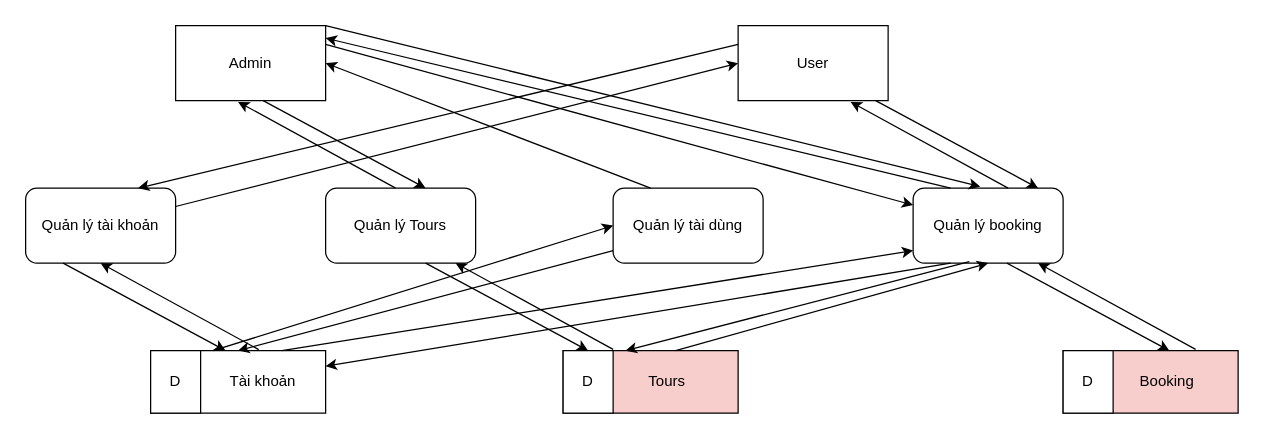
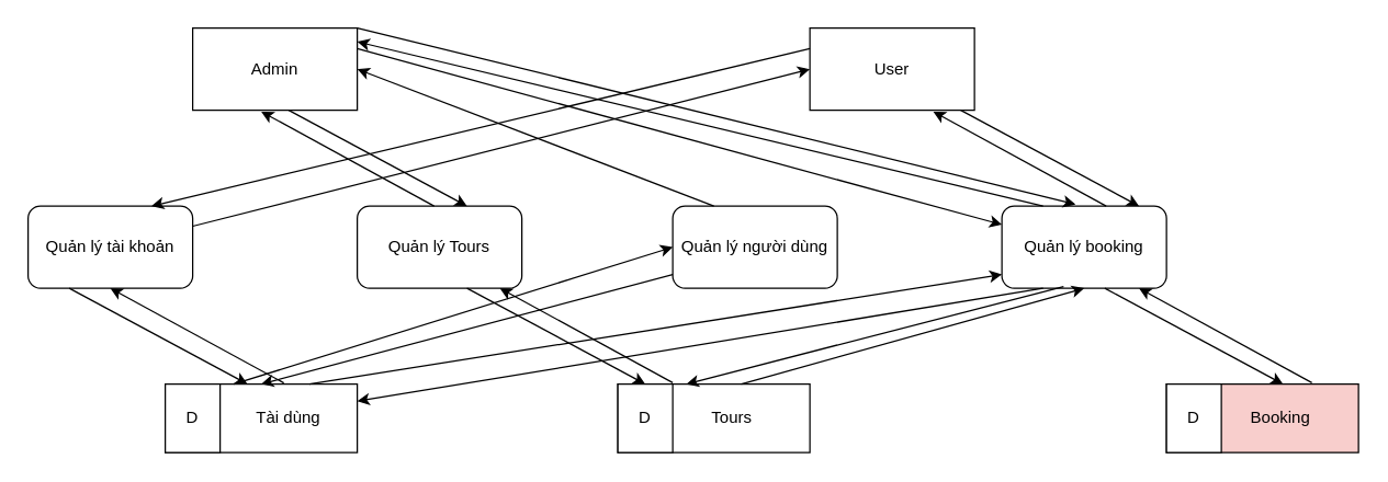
  <mxCell id="0" />
  <mxCell id="1" parent="0" />
  <mxCell id="2" value="Admin" style="rounded=0;whiteSpace=wrap;html=1;" vertex="1" parent="1"><mxGeometry x="140" y="20" width="120" height="60" as="geometry" /></mxCell>
  <mxCell id="3" value="User" style="rounded=0;whiteSpace=wrap;html=1;" vertex="1" parent="1"><mxGeometry x="590" y="20" width="120" height="60" as="geometry" /></mxCell>
  <mxCell id="4" value="Quản lý tài khoản" style="rounded=1;whiteSpace=wrap;html=1;" vertex="1" parent="1"><mxGeometry x="20" y="150" width="120" height="60" as="geometry" /></mxCell>
  <mxCell id="5" value="Quản lý Tours" style="rounded=1;whiteSpace=wrap;html=1;" vertex="1" parent="1"><mxGeometry x="260" y="150" width="120" height="60" as="geometry" /></mxCell>
- <mxCell id="6" value="Quản lý tài dùng" style="rounded=1;whiteSpace=wrap;html=1;" vertex="1" parent="1"><mxGeometry x="490" y="150" width="120" height="60" as="geometry" /></mxCell>
+ <mxCell id="6" value="Quản lý người dùng" style="rounded=1;whiteSpace=wrap;html=1;" vertex="1" parent="1"><mxGeometry x="490" y="150" width="120" height="60" as="geometry" /></mxCell>
  <mxCell id="7" value="Quản lý booking" style="rounded=1;whiteSpace=wrap;html=1;" vertex="1" parent="1"><mxGeometry x="730" y="150" width="120" height="60" as="geometry" /></mxCell>
  <mxCell id="8" value="" style="rounded=0;whiteSpace=wrap;html=1;" vertex="1" parent="1"><mxGeometry x="120" y="280" width="140" height="50" as="geometry" /></mxCell>
  <mxCell id="9" value="" style="rounded=0;whiteSpace=wrap;html=1;" vertex="1" parent="1"><mxGeometry x="120" y="280" width="40" height="50" as="geometry" /></mxCell>
  <mxCell id="10" value="D" style="text;html=1;align=center;verticalAlign=middle;whiteSpace=wrap;rounded=0;" vertex="1" parent="1"><mxGeometry x="110" y="290" width="60" height="30" as="geometry" /></mxCell>
- <mxCell id="11" value="&lt;span style=&quot;white-space: pre;&quot;&gt;&#09;&lt;/span&gt;Tours" style="rounded=0;whiteSpace=wrap;html=1;align=center;fillColor=#f8cecc;" vertex="1" parent="1"><mxGeometry x="450" y="280" width="140" height="50" as="geometry" /></mxCell>
+ <mxCell id="11" value="&lt;span style=&quot;white-space: pre;&quot;&gt;&#09;&lt;/span&gt;Tours" style="rounded=0;whiteSpace=wrap;html=1;align=center;" vertex="1" parent="1"><mxGeometry x="450" y="280" width="140" height="50" as="geometry" /></mxCell>
  <mxCell id="12" value="" style="rounded=0;whiteSpace=wrap;html=1;" vertex="1" parent="1"><mxGeometry x="450" y="280" width="40" height="50" as="geometry" /></mxCell>
  <mxCell id="13" value="D" style="text;html=1;align=center;verticalAlign=middle;whiteSpace=wrap;rounded=0;" vertex="1" parent="1"><mxGeometry x="440" y="290" width="60" height="30" as="geometry" /></mxCell>
- <mxCell id="14" value="Tài khoản" style="text;html=1;align=center;verticalAlign=middle;whiteSpace=wrap;rounded=0;" vertex="1" parent="1"><mxGeometry x="180" y="290" width="60" height="30" as="geometry" /></mxCell>
+ <mxCell id="14" value="Tài dùng" style="text;html=1;align=center;verticalAlign=middle;whiteSpace=wrap;rounded=0;" vertex="1" parent="1"><mxGeometry x="180" y="290" width="60" height="30" as="geometry" /></mxCell>
  <mxCell id="15" value="" style="endArrow=classic;html=1;rounded=0;exitX=0.689;exitY=-0.016;exitDx=0;exitDy=0;exitPerimeter=0;" edge="1" parent="1"><mxGeometry width="50" height="50" relative="1" as="geometry"><mxPoint x="206.46" y="279.2" as="sourcePoint" /><mxPoint x="80" y="210" as="targetPoint" /></mxGeometry></mxCell>
  <mxCell id="16" value="" style="endArrow=classic;html=1;rounded=0;exitX=0.25;exitY=1;exitDx=0;exitDy=0;" edge="1" parent="1" source="4"><mxGeometry width="50" height="50" relative="1" as="geometry"><mxPoint x="70" y="220" as="sourcePoint" /><mxPoint x="180" y="280" as="targetPoint" /></mxGeometry></mxCell>
  <mxCell id="17" value="" style="endArrow=classic;html=1;rounded=0;exitX=0.689;exitY=-0.016;exitDx=0;exitDy=0;exitPerimeter=0;" edge="1" parent="1"><mxGeometry width="50" height="50" relative="1" as="geometry"><mxPoint x="490" y="279" as="sourcePoint" /><mxPoint x="364" y="210" as="targetPoint" /></mxGeometry></mxCell>
  <mxCell id="18" value="" style="endArrow=classic;html=1;rounded=0;exitX=0.25;exitY=1;exitDx=0;exitDy=0;" edge="1" parent="1"><mxGeometry width="50" height="50" relative="1" as="geometry"><mxPoint x="340" y="210" as="sourcePoint" /><mxPoint x="470" y="280" as="targetPoint" /></mxGeometry></mxCell>
  <mxCell id="19" value="" style="endArrow=classic;html=1;rounded=0;exitX=0.25;exitY=1;exitDx=0;exitDy=0;" edge="1" parent="1"><mxGeometry width="50" height="50" relative="1" as="geometry"><mxPoint x="210" y="80" as="sourcePoint" /><mxPoint x="340" y="150" as="targetPoint" /></mxGeometry></mxCell>
  <mxCell id="20" value="" style="endArrow=classic;html=1;rounded=0;exitX=0.689;exitY=-0.016;exitDx=0;exitDy=0;exitPerimeter=0;" edge="1" parent="1"><mxGeometry width="50" height="50" relative="1" as="geometry"><mxPoint x="316" y="150" as="sourcePoint" /><mxPoint x="190" y="81" as="targetPoint" /></mxGeometry></mxCell>
  <mxCell id="21" value="" style="endArrow=classic;html=1;rounded=0;exitX=1;exitY=0.25;exitDx=0;exitDy=0;" edge="1" parent="1" source="2" target="7"><mxGeometry width="50" height="50" relative="1" as="geometry"><mxPoint x="430" y="90" as="sourcePoint" /><mxPoint x="560" y="160" as="targetPoint" /></mxGeometry></mxCell>
  <mxCell id="22" value="" style="endArrow=classic;html=1;rounded=0;exitX=0.25;exitY=0;exitDx=0;exitDy=0;" edge="1" parent="1" source="6"><mxGeometry width="50" height="50" relative="1" as="geometry"><mxPoint x="386" y="119" as="sourcePoint" /><mxPoint x="260" y="50" as="targetPoint" /></mxGeometry></mxCell>
  <mxCell id="23" value="" style="endArrow=classic;html=1;rounded=0;entryX=0;entryY=0.5;entryDx=0;entryDy=0;" edge="1" parent="1" source="4"><mxGeometry width="50" height="50" relative="1" as="geometry"><mxPoint x="280" y="-20" as="sourcePoint" /><mxPoint x="590" y="50" as="targetPoint" /></mxGeometry></mxCell>
  <mxCell id="24" value="" style="endArrow=classic;html=1;rounded=0;exitX=0;exitY=0.25;exitDx=0;exitDy=0;entryX=0.75;entryY=0;entryDx=0;entryDy=0;" edge="1" parent="1" target="4"><mxGeometry width="50" height="50" relative="1" as="geometry"><mxPoint x="590" y="35" as="sourcePoint" /><mxPoint x="489.56" y="149.58" as="targetPoint" /><Array as="points" /></mxGeometry></mxCell>
  <mxCell id="25" value="&lt;span style=&quot;white-space: pre;&quot;&gt;&#09;&lt;/span&gt;Booking" style="rounded=0;whiteSpace=wrap;html=1;align=center;fillColor=#f8cecc;" vertex="1" parent="1"><mxGeometry x="850" y="280" width="140" height="50" as="geometry" /></mxCell>
  <mxCell id="26" value="" style="rounded=0;whiteSpace=wrap;html=1;" vertex="1" parent="1"><mxGeometry x="850" y="280" width="40" height="50" as="geometry" /></mxCell>
  <mxCell id="27" value="D" style="text;html=1;align=center;verticalAlign=middle;whiteSpace=wrap;rounded=0;" vertex="1" parent="1"><mxGeometry x="840" y="290" width="60" height="30" as="geometry" /></mxCell>
  <mxCell id="28" value="" style="endArrow=classic;html=1;rounded=0;exitX=1;exitY=0.25;exitDx=0;exitDy=0;entryX=0.447;entryY=-0.02;entryDx=0;entryDy=0;entryPerimeter=0;" edge="1" parent="1" target="7"><mxGeometry width="50" height="50" relative="1" as="geometry"><mxPoint x="260" y="20" as="sourcePoint" /><mxPoint x="550" y="135" as="targetPoint" /></mxGeometry></mxCell>
  <mxCell id="29" value="" style="endArrow=classic;html=1;rounded=0;exitX=0.25;exitY=0;exitDx=0;exitDy=0;" edge="1" parent="1" source="7"><mxGeometry width="50" height="50" relative="1" as="geometry"><mxPoint x="520" y="130" as="sourcePoint" /><mxPoint x="260" y="30" as="targetPoint" /></mxGeometry></mxCell>
  <mxCell id="30" value="" style="endArrow=classic;html=1;rounded=0;exitX=0.25;exitY=1;exitDx=0;exitDy=0;" edge="1" parent="1"><mxGeometry width="50" height="50" relative="1" as="geometry"><mxPoint x="700" y="80" as="sourcePoint" /><mxPoint x="830" y="150" as="targetPoint" /></mxGeometry></mxCell>
  <mxCell id="31" value="" style="endArrow=classic;html=1;rounded=0;exitX=0.689;exitY=-0.016;exitDx=0;exitDy=0;exitPerimeter=0;" edge="1" parent="1"><mxGeometry width="50" height="50" relative="1" as="geometry"><mxPoint x="806" y="150" as="sourcePoint" /><mxPoint x="680" y="81" as="targetPoint" /></mxGeometry></mxCell>
  <mxCell id="32" value="" style="endArrow=classic;html=1;rounded=0;exitX=0.689;exitY=-0.016;exitDx=0;exitDy=0;exitPerimeter=0;" edge="1" parent="1"><mxGeometry width="50" height="50" relative="1" as="geometry"><mxPoint x="956" y="279" as="sourcePoint" /><mxPoint x="830" y="210" as="targetPoint" /></mxGeometry></mxCell>
  <mxCell id="33" value="" style="endArrow=classic;html=1;rounded=0;exitX=0.25;exitY=1;exitDx=0;exitDy=0;" edge="1" parent="1"><mxGeometry width="50" height="50" relative="1" as="geometry"><mxPoint x="805" y="210" as="sourcePoint" /><mxPoint x="935" y="280" as="targetPoint" /></mxGeometry></mxCell>
  <mxCell id="34" value="" style="endArrow=classic;html=1;rounded=0;entryX=0;entryY=1;entryDx=0;entryDy=0;exitX=0.75;exitY=0;exitDx=0;exitDy=0;" edge="1" parent="1" source="8"><mxGeometry width="50" height="50" relative="1" as="geometry"><mxPoint x="460" y="270" as="sourcePoint" /><mxPoint x="730" y="200" as="targetPoint" /></mxGeometry></mxCell>
  <mxCell id="35" value="" style="endArrow=classic;html=1;rounded=0;exitX=0;exitY=0.25;exitDx=0;exitDy=0;entryX=1;entryY=0.25;entryDx=0;entryDy=0;" edge="1" parent="1" target="8"><mxGeometry width="50" height="50" relative="1" as="geometry"><mxPoint x="760" y="210" as="sourcePoint" /><mxPoint x="280" y="325" as="targetPoint" /><Array as="points" /></mxGeometry></mxCell>
  <mxCell id="36" value="" style="endArrow=classic;html=1;rounded=0;entryX=1;entryY=0.25;entryDx=0;entryDy=0;exitX=0.375;exitY=0.979;exitDx=0;exitDy=0;exitPerimeter=0;" edge="1" parent="1" source="7"><mxGeometry width="50" height="50" relative="1" as="geometry"><mxPoint x="790" y="227" as="sourcePoint" /><mxPoint x="500" y="280" as="targetPoint" /><Array as="points" /></mxGeometry></mxCell>
  <mxCell id="37" value="" style="endArrow=classic;html=1;rounded=0;exitX=0.75;exitY=0;exitDx=0;exitDy=0;entryX=0.5;entryY=1;entryDx=0;entryDy=0;" edge="1" parent="1" target="7"><mxGeometry width="50" height="50" relative="1" as="geometry"><mxPoint x="540" y="280" as="sourcePoint" /><mxPoint x="840" y="230" as="targetPoint" /></mxGeometry></mxCell>
  <mxCell id="38" value="" style="endArrow=classic;html=1;rounded=0;entryX=0.5;entryY=0;entryDx=0;entryDy=0;" edge="1" parent="1" target="8"><mxGeometry width="50" height="50" relative="1" as="geometry"><mxPoint x="490" y="200" as="sourcePoint" /><mxPoint x="170" y="275" as="targetPoint" /><Array as="points" /></mxGeometry></mxCell>
  <mxCell id="39" value="" style="endArrow=classic;html=1;rounded=0;exitX=0.75;exitY=0;exitDx=0;exitDy=0;entryX=0;entryY=0.5;entryDx=0;entryDy=0;" edge="1" parent="1" target="6"><mxGeometry width="50" height="50" relative="1" as="geometry"><mxPoint x="170" y="280" as="sourcePoint" /><mxPoint x="410" y="200" as="targetPoint" /></mxGeometry></mxCell>
